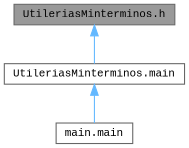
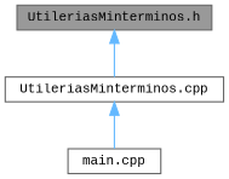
  digraph {
    fontname="Liberation Mono"
    node [color=grey40 fillcolor=white fontname="Liberation Mono" fontsize=10 shape=box style=filled]
    edge [color=steelblue1 dir=back fontname="Liberation Mono" fontsize=10 labelfontname=Helvetica labelfontsize=10 style=solid]
    n1 [color=gray40 fillcolor=grey60 fontcolor=black height=0.2 label="UtileriasMinterminos.h" width=0.4]
-   n2 [height=0.2 label="UtileriasMinterminos.main" width=0.4]
-   n3 [height=0.2 label="main.main" width=0.4]
+   n2 [height=0.2 label="UtileriasMinterminos.cpp" width=0.4]
+   n3 [height=0.2 label="main.cpp" width=0.4]
    n1 -> n2
    n2 -> n3
  }
